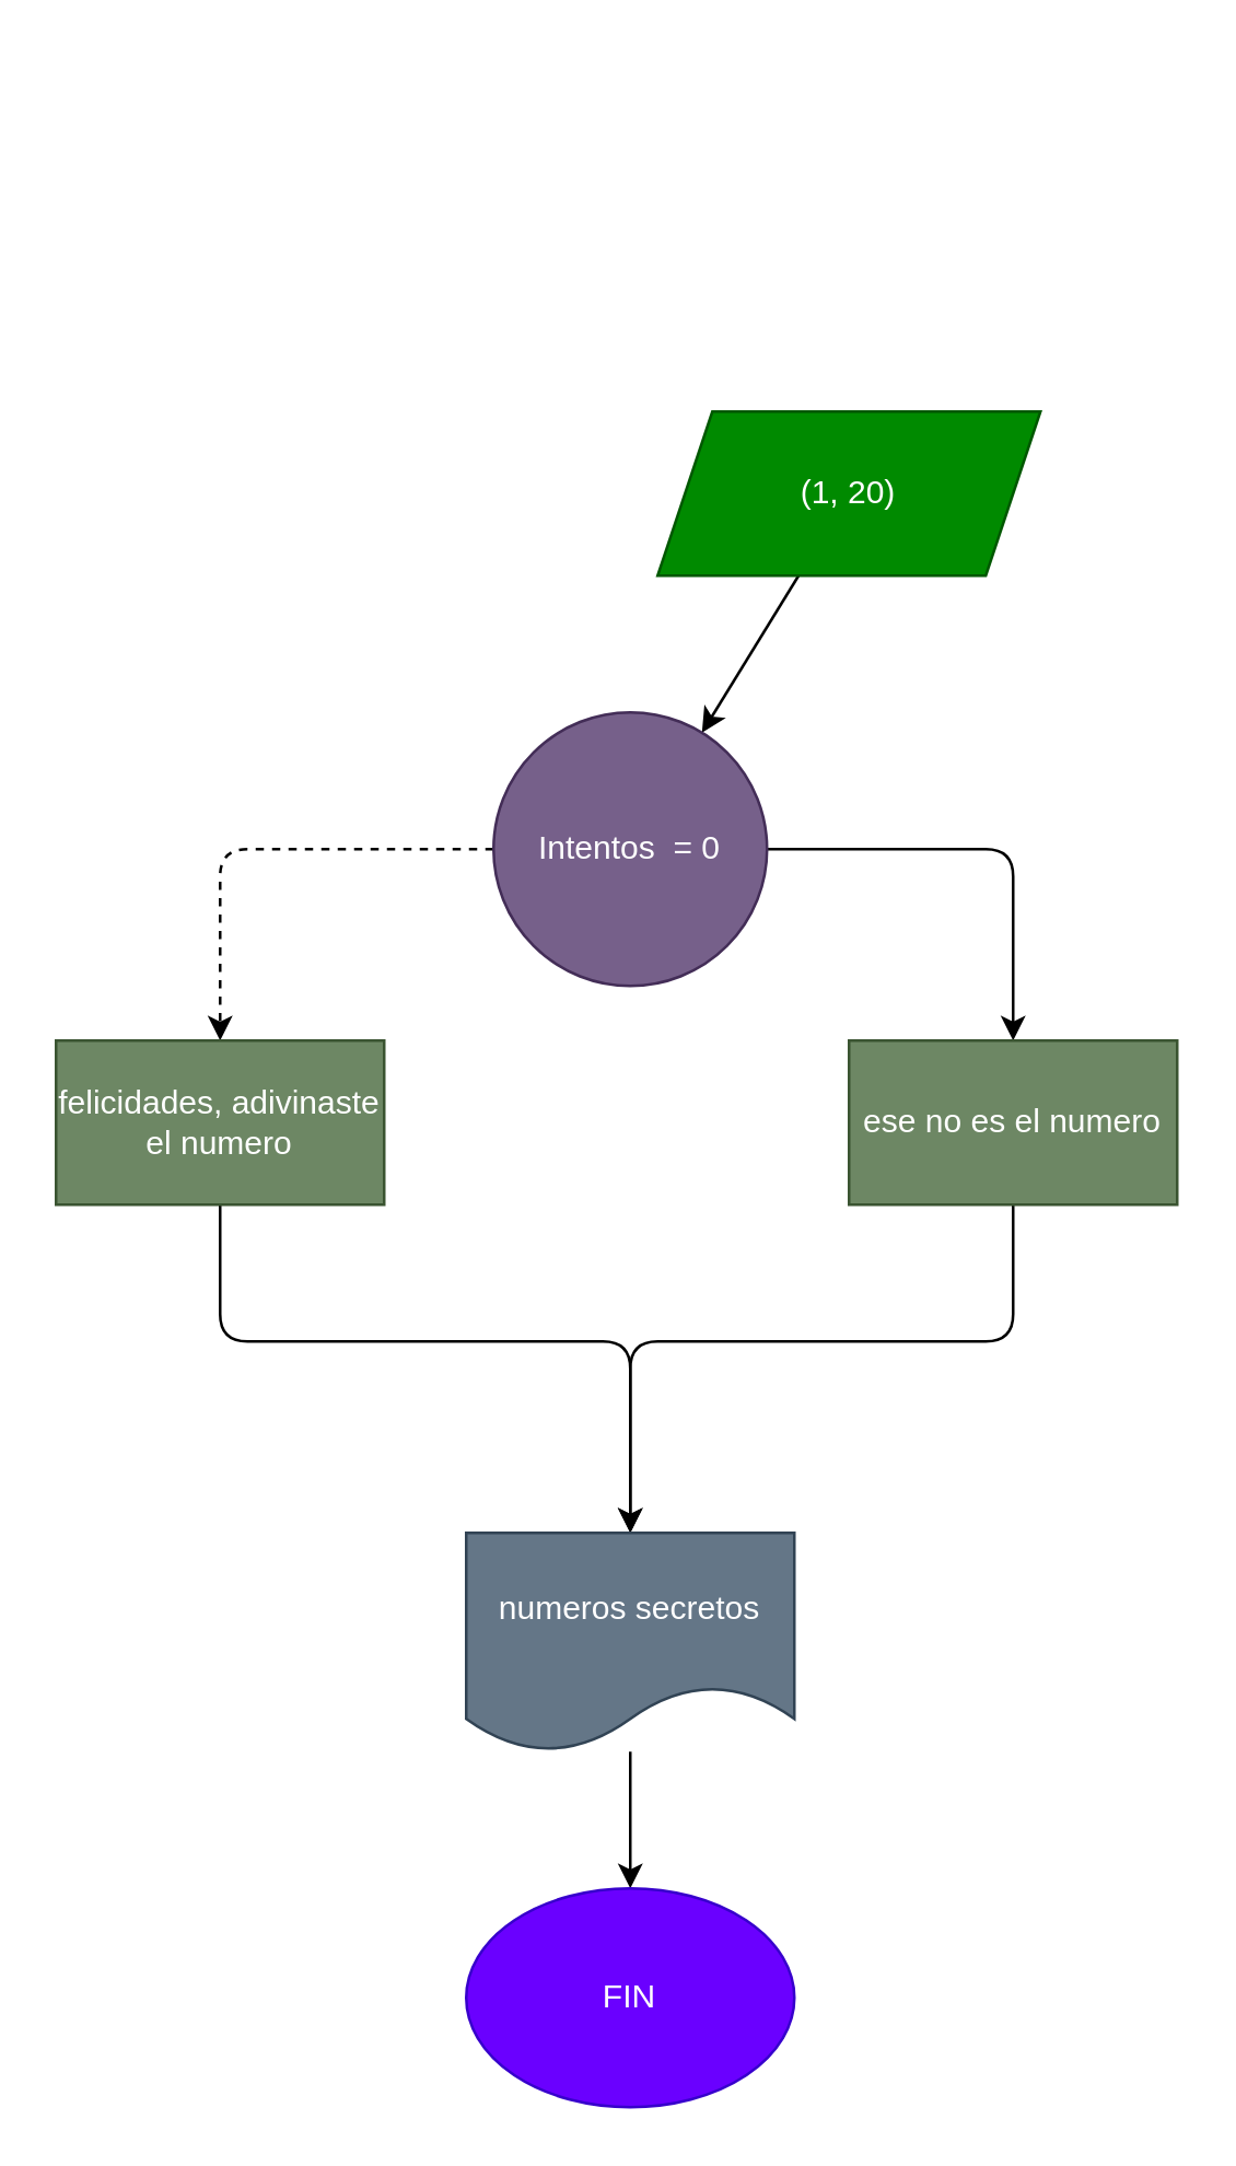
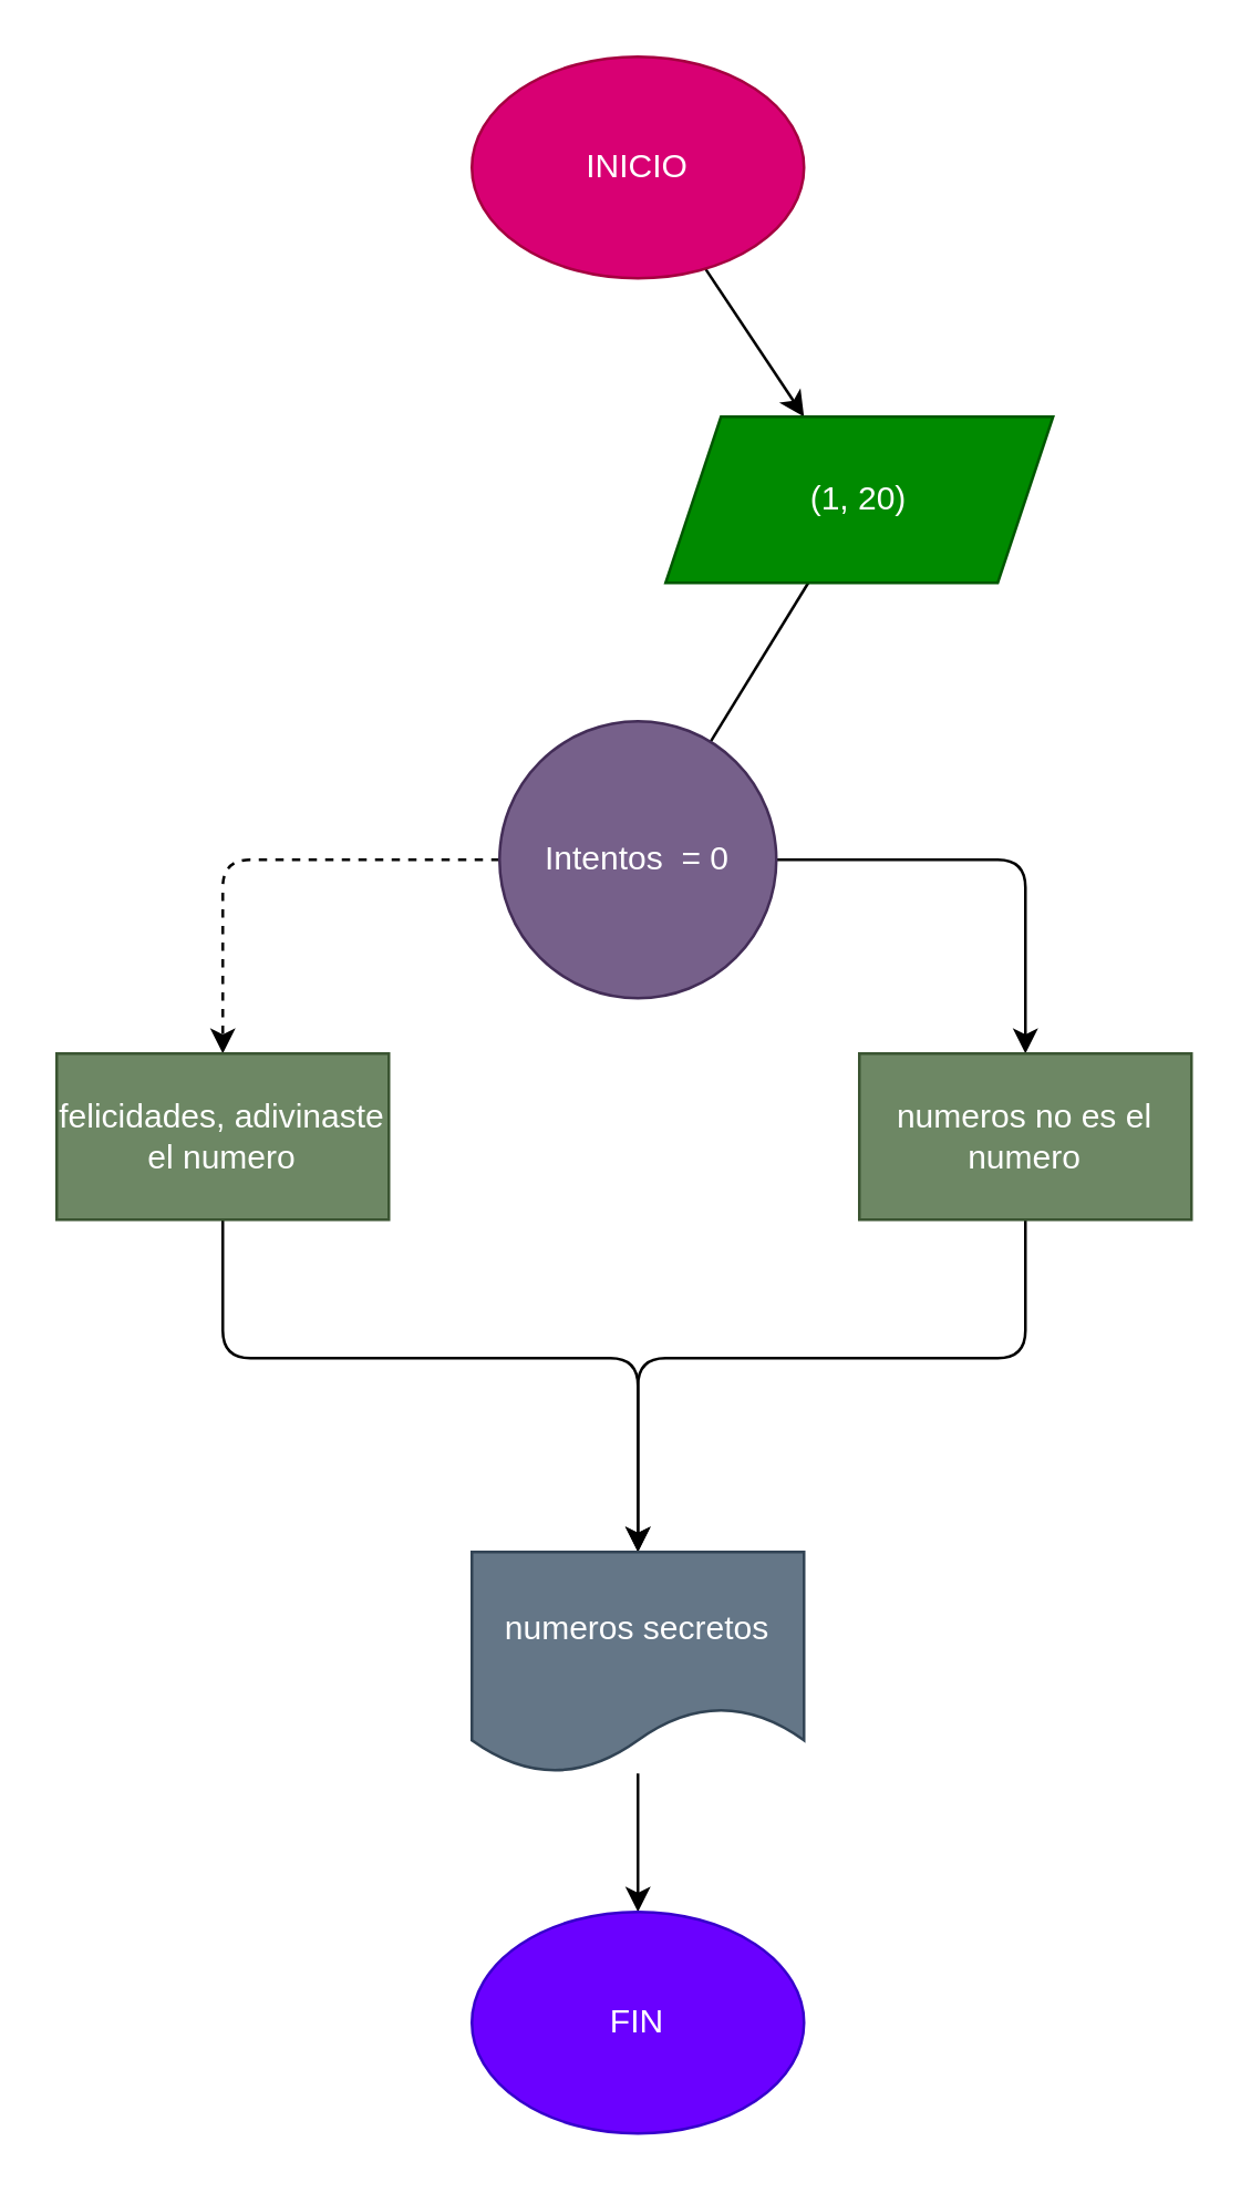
  <mxCell id="0" />
  <mxCell id="1" parent="0" />
- <mxCell id="4" value="" style="edgeStyle=none;html=1;" edge="1" parent="1" source="5" target="8"><mxGeometry relative="1" as="geometry" /></mxCell>
+ <mxCell id="2" style="edgeStyle=none;html=1;" edge="1" parent="1" source="3" target="5"><mxGeometry relative="1" as="geometry"><mxPoint x="230" y="130" as="targetPoint" /></mxGeometry></mxCell>
+ <mxCell id="3" value="INICIO" style="ellipse;whiteSpace=wrap;html=1;fillColor=#d80073;fontColor=#ffffff;strokeColor=#A50040;" vertex="1" parent="1"><mxGeometry x="170" y="20" width="120" height="80" as="geometry" /></mxCell>
+ <mxCell id="4" value="" style="edgeStyle=none;html=1;endArrow=none;" edge="1" parent="1" source="5" target="8"><mxGeometry relative="1" as="geometry" /></mxCell>
  <mxCell id="5" value="(1, 20)" style="shape=parallelogram;perimeter=parallelogramPerimeter;whiteSpace=wrap;html=1;fixedSize=1;fillColor=#008a00;fontColor=#ffffff;strokeColor=#005700;" vertex="1" parent="1"><mxGeometry x="240" y="150" width="140" height="60" as="geometry" /></mxCell>
  <mxCell id="6" style="edgeStyle=none;html=1;entryX=0.5;entryY=0;entryDx=0;entryDy=0;dashed=1;" edge="1" parent="1" source="8" target="10"><mxGeometry relative="1" as="geometry"><Array as="points"><mxPoint x="80" y="310" /></Array></mxGeometry></mxCell>
  <mxCell id="7" style="edgeStyle=none;html=1;entryX=0.5;entryY=0;entryDx=0;entryDy=0;" edge="1" parent="1" source="8" target="12"><mxGeometry relative="1" as="geometry"><Array as="points"><mxPoint x="370" y="310" /></Array></mxGeometry></mxCell>
  <mxCell id="8" value="Intentos&amp;nbsp; = 0" style="ellipse;whiteSpace=wrap;html=1;fillColor=#76608a;fontColor=#ffffff;strokeColor=#432D57;" vertex="1" parent="1"><mxGeometry x="180" y="260" width="100" height="100" as="geometry" /></mxCell>
  <mxCell id="9" style="edgeStyle=none;html=1;entryX=0.5;entryY=0;entryDx=0;entryDy=0;" edge="1" parent="1" source="10" target="14"><mxGeometry relative="1" as="geometry"><Array as="points"><mxPoint x="80" y="490" /><mxPoint x="230" y="490" /></Array></mxGeometry></mxCell>
  <mxCell id="10" value="felicidades, adivinaste el numero" style="rounded=0;whiteSpace=wrap;html=1;fillColor=#6d8764;fontColor=#ffffff;strokeColor=#3A5431;" vertex="1" parent="1"><mxGeometry x="20" y="380" width="120" height="60" as="geometry" /></mxCell>
  <mxCell id="11" style="edgeStyle=none;html=1;" edge="1" parent="1" source="12"><mxGeometry relative="1" as="geometry"><mxPoint x="230" y="560" as="targetPoint" /><Array as="points"><mxPoint x="370" y="490" /><mxPoint x="230" y="490" /></Array></mxGeometry></mxCell>
- <mxCell id="12" value="ese no es el numero" style="rounded=0;whiteSpace=wrap;html=1;fillColor=#6d8764;fontColor=#ffffff;strokeColor=#3A5431;" vertex="1" parent="1"><mxGeometry x="310" y="380" width="120" height="60" as="geometry" /></mxCell>
+ <mxCell id="12" value="numeros no es el numero" style="rounded=0;whiteSpace=wrap;html=1;fillColor=#6d8764;fontColor=#ffffff;strokeColor=#3A5431;" vertex="1" parent="1"><mxGeometry x="310" y="380" width="120" height="60" as="geometry" /></mxCell>
  <mxCell id="13" style="edgeStyle=none;html=1;" edge="1" parent="1" source="14" target="15"><mxGeometry relative="1" as="geometry" /></mxCell>
  <mxCell id="14" value="numeros secretos" style="shape=document;whiteSpace=wrap;html=1;boundedLbl=1;fillColor=#647687;fontColor=#ffffff;strokeColor=#314354;" vertex="1" parent="1"><mxGeometry x="170" y="560" width="120" height="80" as="geometry" /></mxCell>
  <mxCell id="15" value="FIN" style="ellipse;whiteSpace=wrap;html=1;fillColor=#6a00ff;strokeColor=#3700CC;fontColor=#ffffff;" vertex="1" parent="1"><mxGeometry x="170" y="690" width="120" height="80" as="geometry" /></mxCell>
